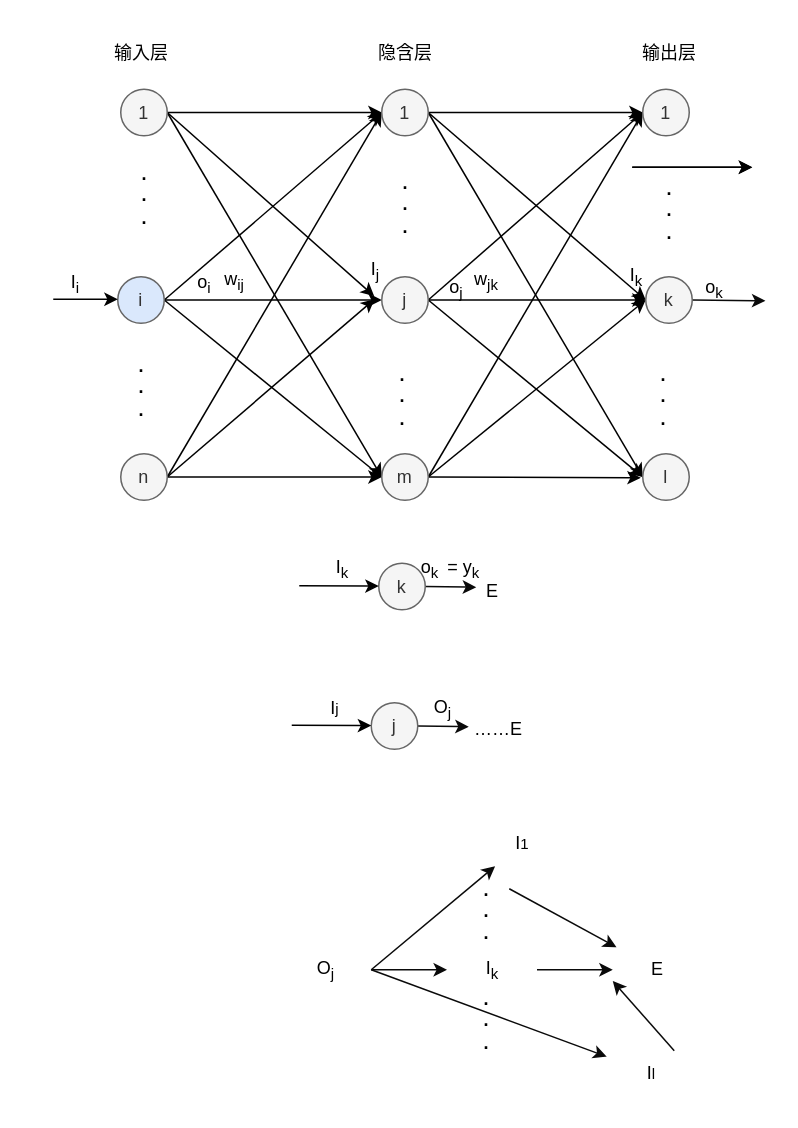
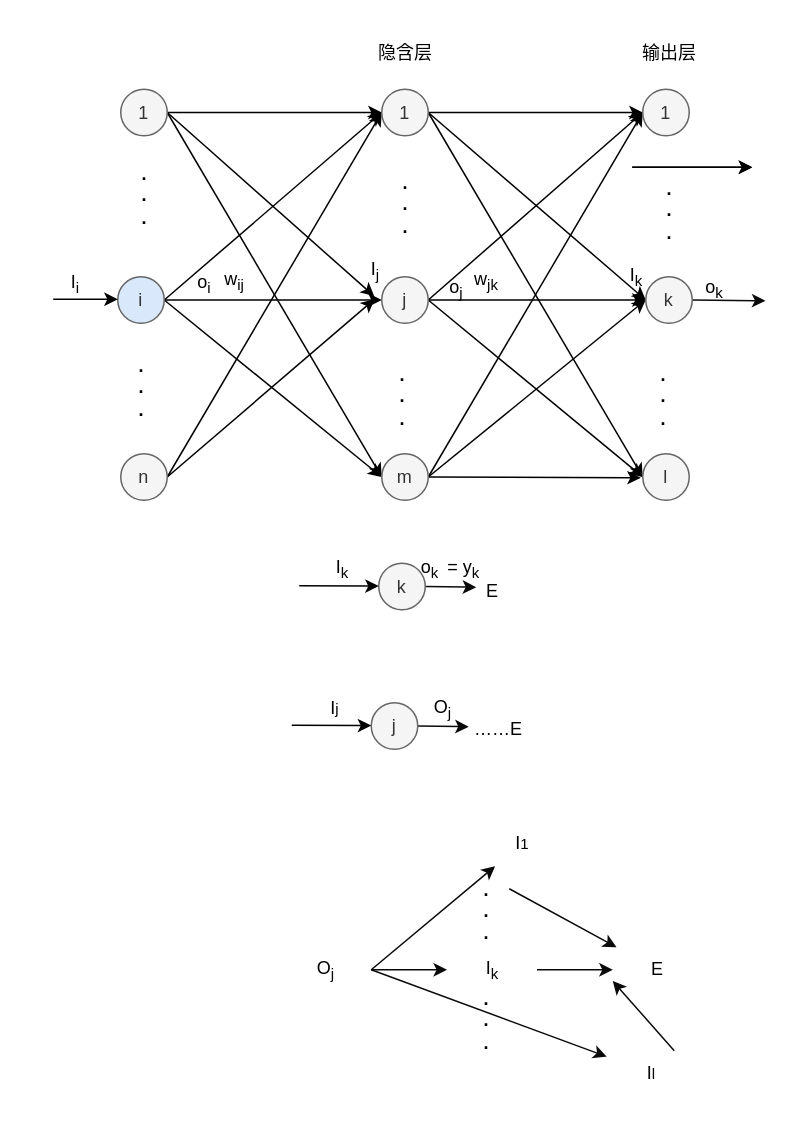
  <mxCell id="0" />
  <mxCell id="1" parent="0" />
  <mxCell id="2" style="edgeStyle=none;html=1;exitX=1;exitY=0.5;exitDx=0;exitDy=0;strokeColor=#000000;" parent="1" source="5" edge="1"><mxGeometry relative="1" as="geometry"><mxPoint x="249" y="197" as="targetPoint" /></mxGeometry></mxCell>
  <mxCell id="3" style="edgeStyle=none;html=1;exitX=1;exitY=0.5;exitDx=0;exitDy=0;entryX=0;entryY=0.5;entryDx=0;entryDy=0;strokeColor=#000000;fontColor=#000000;" parent="1" source="5" target="25" edge="1"><mxGeometry relative="1" as="geometry" /></mxCell>
  <mxCell id="4" style="edgeStyle=none;html=1;exitX=1;exitY=0.5;exitDx=0;exitDy=0;entryX=0;entryY=0.5;entryDx=0;entryDy=0;strokeColor=#000000;fontColor=#000000;" parent="1" source="5" target="17" edge="1"><mxGeometry relative="1" as="geometry" /></mxCell>
  <mxCell id="5" value="1" style="ellipse;whiteSpace=wrap;html=1;aspect=fixed;fillColor=#f5f5f5;fontColor=#333333;strokeColor=#666666;" parent="1" vertex="1"><mxGeometry x="80" y="59" width="31" height="31" as="geometry" /></mxCell>
  <mxCell id="6" style="edgeStyle=none;html=1;exitX=1;exitY=0.5;exitDx=0;exitDy=0;strokeColor=#000000;" parent="1" source="9" target="21" edge="1"><mxGeometry relative="1" as="geometry" /></mxCell>
  <mxCell id="7" style="edgeStyle=none;html=1;exitX=1;exitY=0.5;exitDx=0;exitDy=0;entryX=0;entryY=0.5;entryDx=0;entryDy=0;strokeColor=#000000;fontColor=#000000;" parent="1" source="9" target="25" edge="1"><mxGeometry relative="1" as="geometry" /></mxCell>
- <mxCell id="8" style="edgeStyle=none;html=1;exitX=1;exitY=0.5;exitDx=0;exitDy=0;entryX=0;entryY=0.5;entryDx=0;entryDy=0;strokeColor=#000000;fontColor=#000000;endArrow=diamond;" parent="1" source="9" target="17" edge="1"><mxGeometry relative="1" as="geometry" /></mxCell>
+ <mxCell id="8" style="edgeStyle=none;html=1;exitX=1;exitY=0.5;exitDx=0;exitDy=0;entryX=0;entryY=0.5;entryDx=0;entryDy=0;strokeColor=#000000;fontColor=#000000;" parent="1" source="9" target="17" edge="1"><mxGeometry relative="1" as="geometry" /></mxCell>
  <mxCell id="9" value="i" style="ellipse;whiteSpace=wrap;html=1;aspect=fixed;fillColor=#dae8fc;fontColor=#333333;strokeColor=#666666;" parent="1" vertex="1"><mxGeometry x="78" y="184" width="31" height="31" as="geometry" /></mxCell>
  <mxCell id="10" style="edgeStyle=none;html=1;exitX=1;exitY=0.5;exitDx=0;exitDy=0;strokeColor=#000000;" parent="1" source="13" edge="1"><mxGeometry relative="1" as="geometry"><mxPoint x="249.218" y="198.975" as="targetPoint" /></mxGeometry></mxCell>
  <mxCell id="11" style="edgeStyle=none;html=1;exitX=1;exitY=0.5;exitDx=0;exitDy=0;entryX=0;entryY=0.5;entryDx=0;entryDy=0;strokeColor=#000000;fontColor=#000000;" parent="1" source="13" target="25" edge="1"><mxGeometry relative="1" as="geometry" /></mxCell>
- <mxCell id="12" style="edgeStyle=none;html=1;exitX=1;exitY=0.5;exitDx=0;exitDy=0;strokeColor=#000000;fontColor=#000000;" parent="1" source="13" target="17" edge="1"><mxGeometry relative="1" as="geometry" /></mxCell>
  <mxCell id="13" value="n" style="ellipse;whiteSpace=wrap;html=1;aspect=fixed;fillColor=#f5f5f5;fontColor=#333333;strokeColor=#666666;" parent="1" vertex="1"><mxGeometry x="80" y="302" width="31" height="31" as="geometry" /></mxCell>
  <mxCell id="14" style="edgeStyle=none;html=1;exitX=1;exitY=0.5;exitDx=0;exitDy=0;entryX=0;entryY=0.5;entryDx=0;entryDy=0;strokeColor=#000000;fontColor=#000000;" parent="1" source="17" target="29" edge="1"><mxGeometry relative="1" as="geometry" /></mxCell>
  <mxCell id="15" style="edgeStyle=none;html=1;exitX=1;exitY=0.5;exitDx=0;exitDy=0;entryX=0;entryY=0.5;entryDx=0;entryDy=0;strokeColor=#000000;fontColor=#000000;" parent="1" source="17" target="28" edge="1"><mxGeometry relative="1" as="geometry" /></mxCell>
  <mxCell id="16" style="edgeStyle=none;html=1;exitX=1;exitY=0.5;exitDx=0;exitDy=0;strokeColor=#000000;fontColor=#000000;" parent="1" source="17" edge="1"><mxGeometry relative="1" as="geometry"><mxPoint x="426.71" y="318" as="targetPoint" /></mxGeometry></mxCell>
  <mxCell id="17" value="m" style="ellipse;whiteSpace=wrap;html=1;aspect=fixed;fillColor=#f5f5f5;fontColor=#333333;strokeColor=#666666;" parent="1" vertex="1"><mxGeometry x="254" y="302" width="31" height="31" as="geometry" /></mxCell>
  <mxCell id="18" style="edgeStyle=none;html=1;exitX=1;exitY=0.5;exitDx=0;exitDy=0;entryX=0;entryY=0.5;entryDx=0;entryDy=0;strokeColor=#000000;fontColor=#000000;" parent="1" source="21" target="29" edge="1"><mxGeometry relative="1" as="geometry" /></mxCell>
  <mxCell id="19" style="edgeStyle=none;html=1;exitX=1;exitY=0.5;exitDx=0;exitDy=0;entryX=0;entryY=0.5;entryDx=0;entryDy=0;strokeColor=#000000;fontColor=#000000;" parent="1" source="21" target="28" edge="1"><mxGeometry relative="1" as="geometry" /></mxCell>
  <mxCell id="20" style="edgeStyle=none;html=1;exitX=1;exitY=0.5;exitDx=0;exitDy=0;entryX=0;entryY=0.5;entryDx=0;entryDy=0;strokeColor=#000000;fontColor=#000000;" parent="1" source="21" target="26" edge="1"><mxGeometry relative="1" as="geometry" /></mxCell>
  <mxCell id="21" value="j" style="ellipse;whiteSpace=wrap;html=1;aspect=fixed;fillColor=#f5f5f5;fontColor=#333333;strokeColor=#666666;" parent="1" vertex="1"><mxGeometry x="254" y="184" width="31" height="31" as="geometry" /></mxCell>
  <mxCell id="22" style="edgeStyle=none;html=1;exitX=1;exitY=0.5;exitDx=0;exitDy=0;entryX=0;entryY=0.5;entryDx=0;entryDy=0;strokeColor=#000000;fontColor=#000000;" parent="1" source="25" target="29" edge="1"><mxGeometry relative="1" as="geometry" /></mxCell>
  <mxCell id="23" style="edgeStyle=none;html=1;exitX=1;exitY=0.5;exitDx=0;exitDy=0;entryX=0;entryY=0.5;entryDx=0;entryDy=0;strokeColor=#000000;fontColor=#000000;" parent="1" source="25" target="28" edge="1"><mxGeometry relative="1" as="geometry" /></mxCell>
  <mxCell id="24" style="edgeStyle=none;html=1;exitX=1;exitY=0.5;exitDx=0;exitDy=0;entryX=0;entryY=0.5;entryDx=0;entryDy=0;strokeColor=#000000;fontColor=#000000;" parent="1" source="25" target="26" edge="1"><mxGeometry relative="1" as="geometry" /></mxCell>
  <mxCell id="25" value="1" style="ellipse;whiteSpace=wrap;html=1;aspect=fixed;fillColor=#f5f5f5;fontColor=#333333;strokeColor=#666666;" parent="1" vertex="1"><mxGeometry x="254" y="59" width="31" height="31" as="geometry" /></mxCell>
  <mxCell id="26" value="l" style="ellipse;whiteSpace=wrap;html=1;aspect=fixed;fillColor=#f5f5f5;fontColor=#333333;strokeColor=#666666;" parent="1" vertex="1"><mxGeometry x="428" y="302" width="31" height="31" as="geometry" /></mxCell>
  <mxCell id="27" style="edgeStyle=none;html=1;exitX=1;exitY=0.5;exitDx=0;exitDy=0;strokeColor=#0A0A0A;" edge="1" parent="1" source="28"><mxGeometry relative="1" as="geometry"><mxPoint x="509.786" y="200" as="targetPoint" /></mxGeometry></mxCell>
  <mxCell id="28" value="k" style="ellipse;whiteSpace=wrap;html=1;aspect=fixed;fillColor=#f5f5f5;fontColor=#333333;strokeColor=#666666;" parent="1" vertex="1"><mxGeometry x="430" y="184" width="31" height="31" as="geometry" /></mxCell>
  <mxCell id="29" value="1" style="ellipse;whiteSpace=wrap;html=1;aspect=fixed;fillColor=#f5f5f5;fontColor=#333333;strokeColor=#666666;" parent="1" vertex="1"><mxGeometry x="428" y="59" width="31" height="31" as="geometry" /></mxCell>
  <mxCell id="30" value="&lt;b&gt;&lt;font color=&quot;#000000&quot;&gt;.&lt;br&gt;.&lt;br&gt;.&lt;br&gt;&lt;/font&gt;&lt;/b&gt;" style="text;strokeColor=none;align=center;fillColor=none;html=1;verticalAlign=middle;whiteSpace=wrap;rounded=0;" parent="1" vertex="1"><mxGeometry x="65.5" y="115" width="60" height="30" as="geometry" /></mxCell>
  <mxCell id="31" value="&lt;b&gt;&lt;font color=&quot;#000000&quot;&gt;.&lt;br&gt;.&lt;br&gt;.&lt;br&gt;&lt;/font&gt;&lt;/b&gt;" style="text;strokeColor=none;align=center;fillColor=none;html=1;verticalAlign=middle;whiteSpace=wrap;rounded=0;" parent="1" vertex="1"><mxGeometry x="63.5" y="243" width="60" height="30" as="geometry" /></mxCell>
  <mxCell id="32" value="&lt;b&gt;&lt;font color=&quot;#000000&quot;&gt;.&lt;br&gt;.&lt;br&gt;.&lt;br&gt;&lt;/font&gt;&lt;/b&gt;" style="text;strokeColor=none;align=center;fillColor=none;html=1;verticalAlign=middle;whiteSpace=wrap;rounded=0;" parent="1" vertex="1"><mxGeometry x="239.5" y="120.5" width="60" height="30" as="geometry" /></mxCell>
  <mxCell id="33" value="&lt;b&gt;&lt;font color=&quot;#000000&quot;&gt;.&lt;br&gt;.&lt;br&gt;.&lt;br&gt;&lt;/font&gt;&lt;/b&gt;" style="text;strokeColor=none;align=center;fillColor=none;html=1;verticalAlign=middle;whiteSpace=wrap;rounded=0;" parent="1" vertex="1"><mxGeometry x="237.5" y="248.5" width="60" height="30" as="geometry" /></mxCell>
  <mxCell id="34" value="&lt;b&gt;&lt;font color=&quot;#000000&quot;&gt;.&lt;br&gt;.&lt;br&gt;.&lt;br&gt;&lt;/font&gt;&lt;/b&gt;" style="text;strokeColor=none;align=center;fillColor=none;html=1;verticalAlign=middle;whiteSpace=wrap;rounded=0;" parent="1" vertex="1"><mxGeometry x="415.5" y="124.5" width="60" height="30" as="geometry" /></mxCell>
  <mxCell id="35" value="&lt;b&gt;&lt;font color=&quot;#000000&quot;&gt;.&lt;br&gt;.&lt;br&gt;.&lt;br&gt;&lt;/font&gt;&lt;/b&gt;" style="text;strokeColor=none;align=center;fillColor=none;html=1;verticalAlign=middle;whiteSpace=wrap;rounded=0;" parent="1" vertex="1"><mxGeometry x="412" y="248.5" width="60" height="30" as="geometry" /></mxCell>
- <mxCell id="36" value="输入层" style="text;strokeColor=none;align=center;fillColor=none;html=1;verticalAlign=middle;whiteSpace=wrap;rounded=0;fontColor=#000000;" parent="1" vertex="1"><mxGeometry x="63.5" y="20" width="60" height="30" as="geometry" /></mxCell>
  <mxCell id="37" value="隐含层" style="text;strokeColor=none;align=center;fillColor=none;html=1;verticalAlign=middle;whiteSpace=wrap;rounded=0;fontColor=#000000;" parent="1" vertex="1"><mxGeometry x="239.5" y="20" width="60" height="30" as="geometry" /></mxCell>
  <mxCell id="38" value="输出层" style="text;strokeColor=none;align=center;fillColor=none;html=1;verticalAlign=middle;whiteSpace=wrap;rounded=0;fontColor=#000000;" parent="1" vertex="1"><mxGeometry x="415.5" y="20" width="60" height="30" as="geometry" /></mxCell>
  <mxCell id="39" value="w&lt;sub&gt;ij&lt;/sub&gt;" style="text;strokeColor=none;align=center;fillColor=none;html=1;verticalAlign=middle;whiteSpace=wrap;rounded=0;fontColor=#000000;" parent="1" vertex="1"><mxGeometry x="125.5" y="172" width="60" height="30" as="geometry" /></mxCell>
  <mxCell id="40" value="w&lt;sub&gt;jk&lt;/sub&gt;" style="text;strokeColor=none;align=center;fillColor=none;html=1;verticalAlign=middle;whiteSpace=wrap;rounded=0;fontColor=#000000;" parent="1" vertex="1"><mxGeometry x="294" y="172" width="60" height="30" as="geometry" /></mxCell>
  <mxCell id="41" value="o&lt;sub&gt;i&lt;/sub&gt;" style="text;strokeColor=none;align=center;fillColor=none;html=1;verticalAlign=middle;whiteSpace=wrap;rounded=0;fontColor=#000000;" parent="1" vertex="1"><mxGeometry x="106" y="174" width="60" height="30" as="geometry" /></mxCell>
  <mxCell id="42" value="o&lt;sub&gt;j&lt;/sub&gt;" style="text;strokeColor=none;align=center;fillColor=none;html=1;verticalAlign=middle;whiteSpace=wrap;rounded=0;fontColor=#000000;" parent="1" vertex="1"><mxGeometry x="274" y="177" width="60" height="30" as="geometry" /></mxCell>
  <mxCell id="43" value="" style="edgeStyle=none;orthogonalLoop=1;jettySize=auto;html=1;" edge="1" parent="1"><mxGeometry width="80" relative="1" as="geometry"><mxPoint x="421" y="111" as="sourcePoint" /><mxPoint x="501" y="111" as="targetPoint" /><Array as="points" /></mxGeometry></mxCell>
  <mxCell id="44" value="" style="edgeStyle=none;orthogonalLoop=1;jettySize=auto;html=1;" edge="1" parent="1"><mxGeometry width="80" relative="1" as="geometry"><mxPoint x="421" y="111" as="sourcePoint" /><mxPoint x="501" y="111" as="targetPoint" /><Array as="points" /></mxGeometry></mxCell>
  <mxCell id="45" value="o&lt;sub&gt;k&lt;/sub&gt;" style="text;strokeColor=none;align=center;fillColor=none;html=1;verticalAlign=middle;whiteSpace=wrap;rounded=0;fontColor=#000000;" vertex="1" parent="1"><mxGeometry x="446" y="177" width="60" height="30" as="geometry" /></mxCell>
  <mxCell id="46" style="edgeStyle=none;html=1;entryX=0;entryY=0.5;entryDx=0;entryDy=0;strokeColor=#000000;fontColor=#000000;" edge="1" parent="1"><mxGeometry relative="1" as="geometry"><mxPoint x="35" y="199" as="sourcePoint" /><mxPoint x="78" y="199" as="targetPoint" /></mxGeometry></mxCell>
  <mxCell id="47" value="&lt;font color=&quot;#000000&quot;&gt;I&lt;sub&gt;j&lt;/sub&gt;&lt;/font&gt;" style="text;strokeColor=none;align=center;fillColor=none;html=1;verticalAlign=middle;whiteSpace=wrap;rounded=0;" vertex="1" parent="1"><mxGeometry x="220" y="165" width="60" height="30" as="geometry" /></mxCell>
  <mxCell id="48" value="&lt;font color=&quot;#000000&quot;&gt;I&lt;sub&gt;i&lt;/sub&gt;&lt;/font&gt;" style="text;strokeColor=none;align=center;fillColor=none;html=1;verticalAlign=middle;whiteSpace=wrap;rounded=0;" vertex="1" parent="1"><mxGeometry x="20" y="174" width="60" height="30" as="geometry" /></mxCell>
  <mxCell id="49" value="&lt;font color=&quot;#000000&quot;&gt;I&lt;sub&gt;k&lt;/sub&gt;&lt;/font&gt;" style="text;strokeColor=none;align=center;fillColor=none;html=1;verticalAlign=middle;whiteSpace=wrap;rounded=0;" vertex="1" parent="1"><mxGeometry x="394" y="169" width="60" height="30" as="geometry" /></mxCell>
  <mxCell id="50" style="edgeStyle=none;html=1;exitX=1;exitY=0.5;exitDx=0;exitDy=0;strokeColor=#0A0A0A;fontColor=#000000;" edge="1" parent="1" source="51"><mxGeometry relative="1" as="geometry"><mxPoint x="316.979" y="391" as="targetPoint" /></mxGeometry></mxCell>
  <mxCell id="51" value="k" style="ellipse;whiteSpace=wrap;html=1;aspect=fixed;fillColor=#f5f5f5;fontColor=#333333;strokeColor=#666666;" vertex="1" parent="1"><mxGeometry x="252" y="375" width="31" height="31" as="geometry" /></mxCell>
  <mxCell id="52" value="o&lt;sub&gt;k&amp;nbsp;&lt;/sub&gt;&amp;nbsp;= y&lt;sub&gt;k&lt;/sub&gt;" style="text;strokeColor=none;align=center;fillColor=none;html=1;verticalAlign=middle;whiteSpace=wrap;rounded=0;fontColor=#000000;" vertex="1" parent="1"><mxGeometry x="270" y="364" width="60" height="30" as="geometry" /></mxCell>
  <mxCell id="53" style="edgeStyle=none;html=1;entryX=0;entryY=0.5;entryDx=0;entryDy=0;strokeColor=#000000;fontColor=#000000;" edge="1" parent="1"><mxGeometry relative="1" as="geometry"><mxPoint x="199" y="390" as="sourcePoint" /><mxPoint x="252" y="390.25" as="targetPoint" /></mxGeometry></mxCell>
  <mxCell id="54" value="&lt;font color=&quot;#000000&quot;&gt;I&lt;sub&gt;k&lt;/sub&gt;&lt;/font&gt;" style="text;strokeColor=none;align=center;fillColor=none;html=1;verticalAlign=middle;whiteSpace=wrap;rounded=0;" vertex="1" parent="1"><mxGeometry x="198" y="364" width="60" height="30" as="geometry" /></mxCell>
  <mxCell id="55" value="E" style="text;strokeColor=none;align=center;fillColor=none;html=1;verticalAlign=middle;whiteSpace=wrap;rounded=0;fontColor=#000000;" vertex="1" parent="1"><mxGeometry x="297.5" y="379" width="60" height="30" as="geometry" /></mxCell>
  <mxCell id="56" style="edgeStyle=none;html=1;exitX=1;exitY=0.5;exitDx=0;exitDy=0;strokeColor=#0A0A0A;fontColor=#000000;" edge="1" parent="1" source="57"><mxGeometry relative="1" as="geometry"><mxPoint x="311.979" y="484" as="targetPoint" /></mxGeometry></mxCell>
  <mxCell id="57" value="j" style="ellipse;whiteSpace=wrap;html=1;aspect=fixed;fillColor=#f5f5f5;fontColor=#333333;strokeColor=#666666;" vertex="1" parent="1"><mxGeometry x="247" y="468" width="31" height="31" as="geometry" /></mxCell>
  <mxCell id="58" value="O&lt;sub&gt;j&lt;/sub&gt;" style="text;strokeColor=none;align=center;fillColor=none;html=1;verticalAlign=middle;whiteSpace=wrap;rounded=0;fontColor=#000000;" vertex="1" parent="1"><mxGeometry x="265" y="457" width="60" height="30" as="geometry" /></mxCell>
  <mxCell id="59" style="edgeStyle=none;html=1;entryX=0;entryY=0.5;entryDx=0;entryDy=0;strokeColor=#000000;fontColor=#000000;" edge="1" parent="1"><mxGeometry relative="1" as="geometry"><mxPoint x="194" y="483" as="sourcePoint" /><mxPoint x="247" y="483.25" as="targetPoint" /></mxGeometry></mxCell>
  <mxCell id="60" value="&lt;font color=&quot;#000000&quot;&gt;I&lt;span style=&quot;font-size: 10px;&quot;&gt;j&lt;/span&gt;&lt;/font&gt;" style="text;strokeColor=none;align=center;fillColor=none;html=1;verticalAlign=middle;whiteSpace=wrap;rounded=0;" vertex="1" parent="1"><mxGeometry x="193" y="457" width="60" height="30" as="geometry" /></mxCell>
  <mxCell id="61" value="……E" style="text;strokeColor=none;align=center;fillColor=none;html=1;verticalAlign=middle;whiteSpace=wrap;rounded=0;fontColor=#000000;" vertex="1" parent="1"><mxGeometry x="302" y="471" width="60" height="30" as="geometry" /></mxCell>
  <mxCell id="62" style="edgeStyle=none;html=1;exitX=1;exitY=0.5;exitDx=0;exitDy=0;strokeColor=#0A0A0A;fontColor=#000000;" edge="1" parent="1" source="65" target="68"><mxGeometry relative="1" as="geometry" /></mxCell>
  <mxCell id="63" style="edgeStyle=none;html=1;exitX=1;exitY=0.5;exitDx=0;exitDy=0;strokeColor=#0A0A0A;fontColor=#000000;" edge="1" parent="1" source="65" target="67"><mxGeometry relative="1" as="geometry" /></mxCell>
  <mxCell id="64" style="edgeStyle=none;html=1;exitX=1;exitY=0.5;exitDx=0;exitDy=0;strokeColor=#0A0A0A;fontColor=#000000;" edge="1" parent="1" source="65" target="70"><mxGeometry relative="1" as="geometry" /></mxCell>
  <mxCell id="65" value="O&lt;sub&gt;j&lt;/sub&gt;" style="text;strokeColor=none;align=center;fillColor=none;html=1;verticalAlign=middle;whiteSpace=wrap;rounded=0;fontColor=#000000;" vertex="1" parent="1"><mxGeometry x="187" y="631" width="60" height="30" as="geometry" /></mxCell>
  <mxCell id="66" style="edgeStyle=none;html=1;exitX=1;exitY=0.5;exitDx=0;exitDy=0;strokeColor=#0A0A0A;fontColor=#000000;" edge="1" parent="1" source="67" target="71"><mxGeometry relative="1" as="geometry" /></mxCell>
  <mxCell id="67" value="&lt;font color=&quot;#000000&quot;&gt;I&lt;sub&gt;k&lt;/sub&gt;&lt;/font&gt;" style="text;strokeColor=none;align=center;fillColor=none;html=1;verticalAlign=middle;whiteSpace=wrap;rounded=0;" vertex="1" parent="1"><mxGeometry x="297.5" y="631" width="60" height="30" as="geometry" /></mxCell>
  <mxCell id="68" value="&lt;font color=&quot;#000000&quot;&gt;I&lt;span style=&quot;font-size: 10px;&quot;&gt;1&lt;/span&gt;&lt;/font&gt;" style="text;strokeColor=none;align=center;fillColor=none;html=1;verticalAlign=middle;whiteSpace=wrap;rounded=0;" vertex="1" parent="1"><mxGeometry x="317.5" y="547" width="60" height="30" as="geometry" /></mxCell>
  <mxCell id="69" style="edgeStyle=none;html=1;exitX=0.75;exitY=0;exitDx=0;exitDy=0;entryX=0;entryY=0.75;entryDx=0;entryDy=0;strokeColor=#0A0A0A;fontColor=#000000;" edge="1" parent="1" source="70" target="71"><mxGeometry relative="1" as="geometry" /></mxCell>
  <mxCell id="70" value="&lt;font color=&quot;#000000&quot;&gt;I&lt;span style=&quot;font-size: 10px;&quot;&gt;l&lt;/span&gt;&lt;/font&gt;" style="text;strokeColor=none;align=center;fillColor=none;html=1;verticalAlign=middle;whiteSpace=wrap;rounded=0;" vertex="1" parent="1"><mxGeometry x="404" y="700" width="60" height="30" as="geometry" /></mxCell>
  <mxCell id="71" value="E" style="text;strokeColor=none;align=center;fillColor=none;html=1;verticalAlign=middle;whiteSpace=wrap;rounded=0;fontColor=#000000;" vertex="1" parent="1"><mxGeometry x="408" y="631" width="60" height="30" as="geometry" /></mxCell>
  <mxCell id="72" style="edgeStyle=none;html=1;exitX=0.75;exitY=0;exitDx=0;exitDy=0;strokeColor=#0A0A0A;fontColor=#000000;" edge="1" parent="1" source="73" target="71"><mxGeometry relative="1" as="geometry" /></mxCell>
  <mxCell id="73" value="&lt;b&gt;&lt;font color=&quot;#000000&quot;&gt;.&lt;br&gt;.&lt;br&gt;.&lt;br&gt;&lt;/font&gt;&lt;/b&gt;" style="text;strokeColor=none;align=center;fillColor=none;html=1;verticalAlign=middle;whiteSpace=wrap;rounded=0;" vertex="1" parent="1"><mxGeometry x="294" y="592" width="60" height="30" as="geometry" /></mxCell>
  <mxCell id="74" value="&lt;b&gt;&lt;font color=&quot;#000000&quot;&gt;.&lt;br&gt;.&lt;br&gt;.&lt;br&gt;&lt;/font&gt;&lt;/b&gt;" style="text;strokeColor=none;align=center;fillColor=none;html=1;verticalAlign=middle;whiteSpace=wrap;rounded=0;" vertex="1" parent="1"><mxGeometry x="294" y="665" width="60" height="30" as="geometry" /></mxCell>
